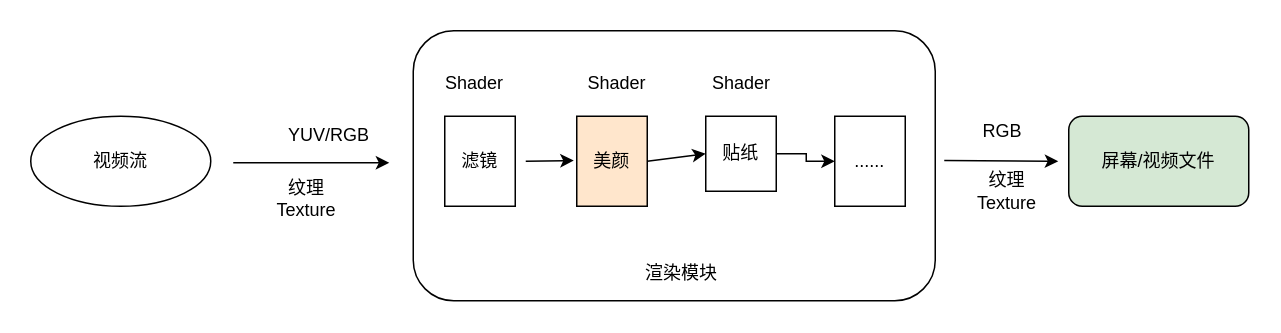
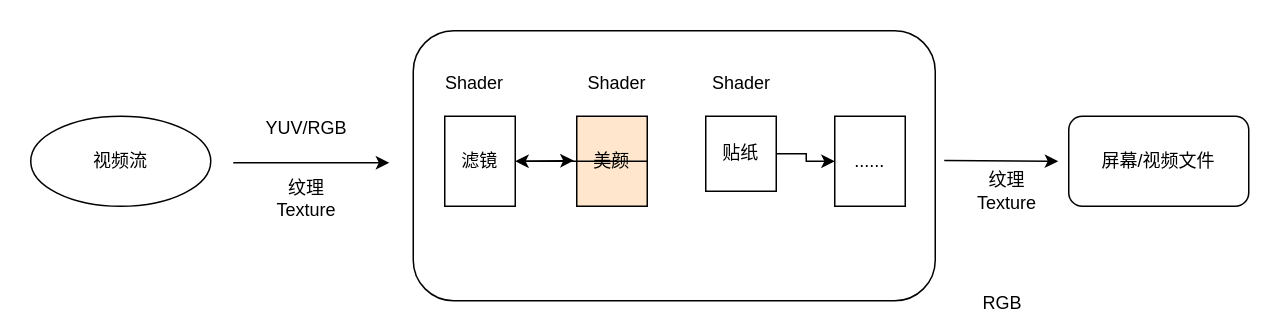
  <mxCell id="0" />
  <mxCell id="1" parent="0" />
  <mxCell id="2" value="视频流" style="ellipse;whiteSpace=wrap;html=1;" vertex="1" parent="1"><mxGeometry x="20" y="77" width="120" height="60" as="geometry" /></mxCell>
- <mxCell id="3" value="屏幕/视频文件" style="rounded=1;whiteSpace=wrap;html=1;fillColor=#d5e8d4;" vertex="1" parent="1"><mxGeometry x="712" y="77" width="120" height="60" as="geometry" /></mxCell>
+ <mxCell id="3" value="屏幕/视频文件" style="rounded=1;whiteSpace=wrap;html=1;" vertex="1" parent="1"><mxGeometry x="712" y="77" width="120" height="60" as="geometry" /></mxCell>
  <mxCell id="4" value="" style="rounded=1;whiteSpace=wrap;html=1;" vertex="1" parent="1"><mxGeometry x="275" y="20" width="348" height="180" as="geometry" /></mxCell>
  <mxCell id="5" value="" style="endArrow=classic;html=1;" edge="1" parent="1"><mxGeometry width="50" height="50" relative="1" as="geometry"><mxPoint x="155" y="108" as="sourcePoint" /><mxPoint x="259" y="108" as="targetPoint" /></mxGeometry></mxCell>
- <mxCell id="6" value="YUV/RGB" style="text;html=1;strokeColor=none;fillColor=none;align=center;verticalAlign=middle;whiteSpace=wrap;rounded=0;" vertex="1" parent="1"><mxGeometry x="199" y="80" width="40" height="20" as="geometry" /></mxCell>
+ <mxCell id="6" value="YUV/RGB" style="text;html=1;strokeColor=none;fillColor=none;align=center;verticalAlign=middle;whiteSpace=wrap;rounded=0;" vertex="1" parent="1"><mxGeometry x="184" y="75" width="40" height="20" as="geometry" /></mxCell>
  <mxCell id="7" value="纹理&lt;br&gt;Texture" style="text;html=1;strokeColor=none;fillColor=none;align=center;verticalAlign=middle;whiteSpace=wrap;rounded=0;" vertex="1" parent="1"><mxGeometry x="184" y="122" width="40" height="20" as="geometry" /></mxCell>
- <mxCell id="8" value="渲染模块" style="text;html=1;strokeColor=none;fillColor=none;align=center;verticalAlign=middle;whiteSpace=wrap;rounded=0;" vertex="1" parent="1"><mxGeometry x="420" y="172" width="68" height="20" as="geometry" /></mxCell>
  <mxCell id="9" value="滤镜" style="rounded=0;whiteSpace=wrap;html=1;" vertex="1" parent="1"><mxGeometry x="296" y="77" width="47" height="60" as="geometry" /></mxCell>
  <mxCell id="10" value="美颜" style="rounded=0;whiteSpace=wrap;html=1;fillColor=#ffe6cc;" vertex="1" parent="1"><mxGeometry x="384" y="77" width="47" height="60" as="geometry" /></mxCell>
  <mxCell id="11" value="" style="edgeStyle=orthogonalEdgeStyle;rounded=0;orthogonalLoop=1;jettySize=auto;html=1;" edge="1" parent="1" source="12" target="13"><mxGeometry relative="1" as="geometry" /></mxCell>
  <mxCell id="12" value="贴纸" style="rounded=0;whiteSpace=wrap;html=1;" vertex="1" parent="1"><mxGeometry x="470" y="77" width="47" height="50" as="geometry" /></mxCell>
  <mxCell id="13" value="......" style="rounded=0;whiteSpace=wrap;html=1;" vertex="1" parent="1"><mxGeometry x="556" y="77" width="47" height="60" as="geometry" /></mxCell>
  <mxCell id="14" value="" style="endArrow=classic;html=1;" edge="1" parent="1"><mxGeometry width="50" height="50" relative="1" as="geometry"><mxPoint x="350" y="107" as="sourcePoint" /><mxPoint x="382" y="106.5" as="targetPoint" /></mxGeometry></mxCell>
- <mxCell id="15" value="" style="endArrow=classic;html=1;entryX=0;entryY=0.5;entryDx=0;entryDy=0;exitX=1;exitY=0.5;exitDx=0;exitDy=0;" edge="1" parent="1" source="10" target="12"><mxGeometry width="50" height="50" relative="1" as="geometry"><mxPoint x="360" y="117" as="sourcePoint" /><mxPoint x="392" y="116.5" as="targetPoint" /></mxGeometry></mxCell>
+ <mxCell id="15" value="" style="endArrow=classic;html=1;exitX=1;exitY=0.5;exitDx=0;exitDy=0;" edge="1" parent="1" source="10" target="9"><mxGeometry width="50" height="50" relative="1" as="geometry"><mxPoint x="360" y="117" as="sourcePoint" /><mxPoint x="392" y="116.5" as="targetPoint" /></mxGeometry></mxCell>
  <mxCell id="16" value="Shader" style="text;html=1;strokeColor=none;fillColor=none;align=center;verticalAlign=middle;whiteSpace=wrap;rounded=0;" vertex="1" parent="1"><mxGeometry x="296" y="45" width="40" height="20" as="geometry" /></mxCell>
  <mxCell id="17" value="Shader" style="text;html=1;strokeColor=none;fillColor=none;align=center;verticalAlign=middle;whiteSpace=wrap;rounded=0;" vertex="1" parent="1"><mxGeometry x="391" y="45" width="40" height="20" as="geometry" /></mxCell>
  <mxCell id="18" value="Shader" style="text;html=1;strokeColor=none;fillColor=none;align=center;verticalAlign=middle;whiteSpace=wrap;rounded=0;" vertex="1" parent="1"><mxGeometry x="473.5" y="45" width="40" height="20" as="geometry" /></mxCell>
- <mxCell id="19" value="RGB" style="text;html=1;strokeColor=none;fillColor=none;align=center;verticalAlign=middle;whiteSpace=wrap;rounded=0;" vertex="1" parent="1"><mxGeometry x="648" y="77" width="40" height="20" as="geometry" /></mxCell>
+ <mxCell id="19" value="RGB" style="text;html=1;strokeColor=none;fillColor=none;align=center;verticalAlign=middle;whiteSpace=wrap;rounded=0;" vertex="1" parent="1"><mxGeometry x="648" y="192" width="40" height="20" as="geometry" /></mxCell>
  <mxCell id="20" value="纹理&lt;br&gt;Texture" style="text;html=1;strokeColor=none;fillColor=none;align=center;verticalAlign=middle;whiteSpace=wrap;rounded=0;" vertex="1" parent="1"><mxGeometry x="651" y="117" width="40" height="20" as="geometry" /></mxCell>
  <mxCell id="21" value="" style="endArrow=classic;html=1;" edge="1" parent="1"><mxGeometry width="50" height="50" relative="1" as="geometry"><mxPoint x="629" y="106.5" as="sourcePoint" /><mxPoint x="705" y="107" as="targetPoint" /></mxGeometry></mxCell>
